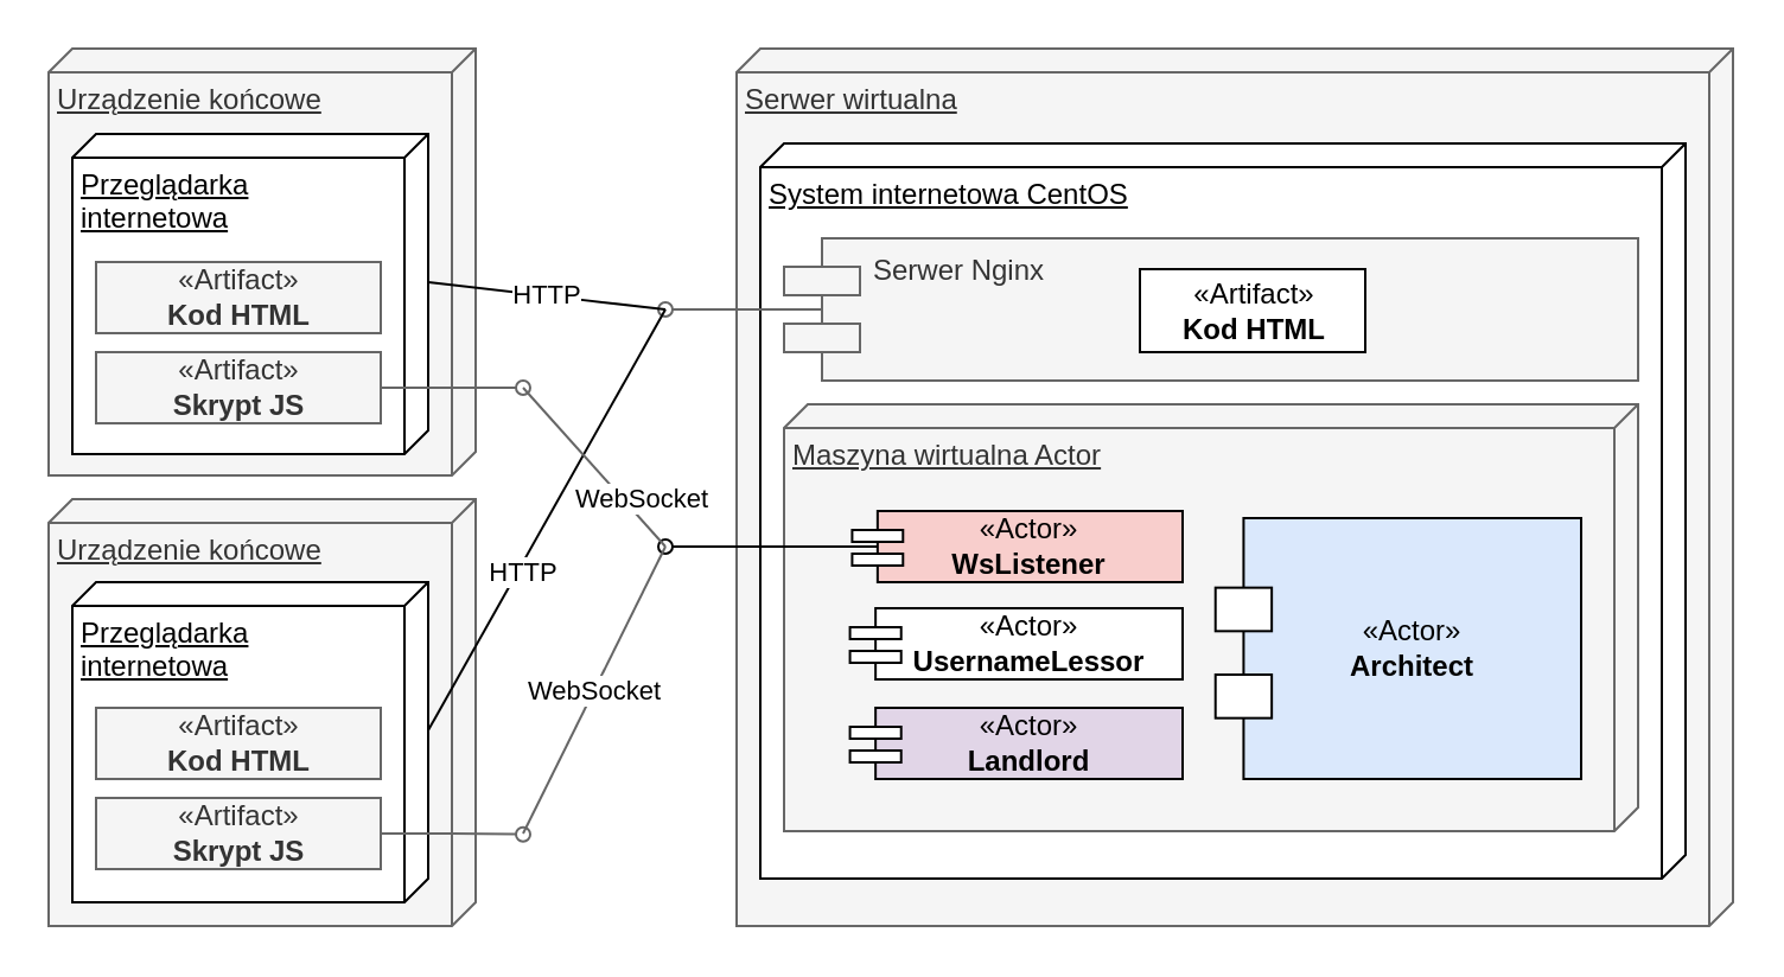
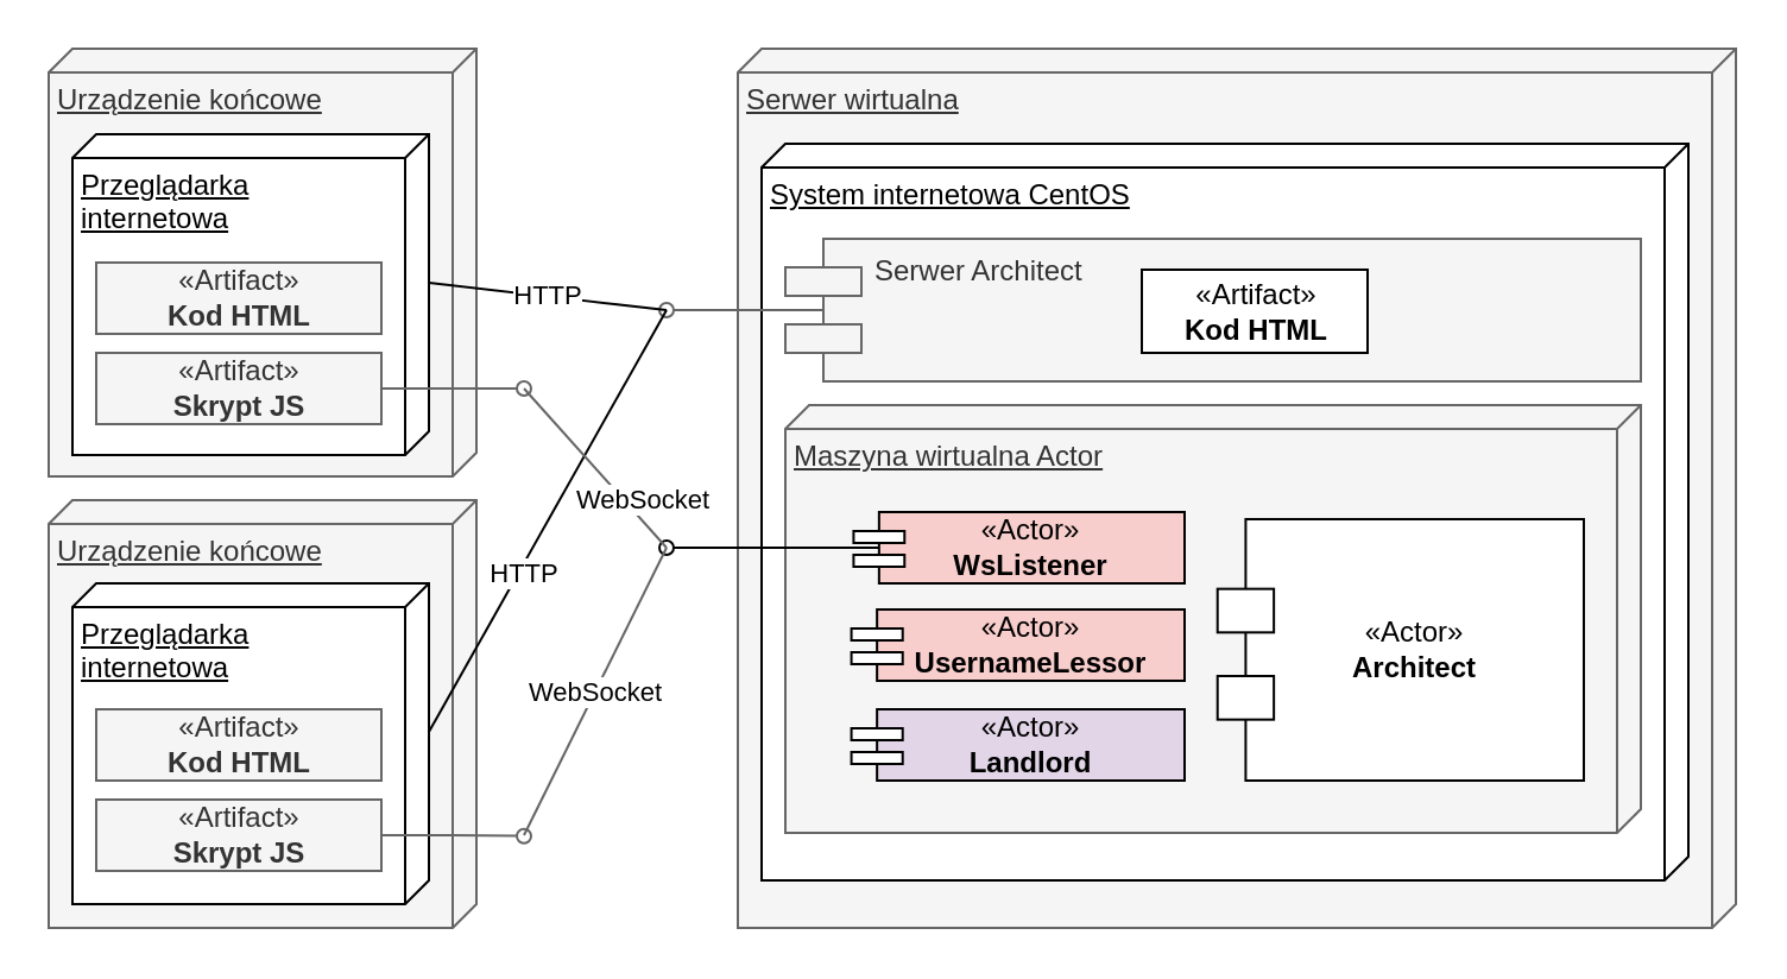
  <mxCell id="0" />
  <mxCell id="1" parent="0" />
  <mxCell id="2" value="Serwer wirtualna" style="verticalAlign=top;align=left;spacingTop=8;spacingLeft=2;spacingRight=12;shape=cube;size=10;direction=south;fontStyle=4;html=1;fillColor=#f5f5f5;strokeColor=#666666;fontColor=#333333;" parent="1" vertex="1"><mxGeometry x="310" y="20" width="420" height="370" as="geometry" /></mxCell>
  <mxCell id="3" value="Urządzenie końcowe" style="verticalAlign=top;align=left;spacingTop=8;spacingLeft=2;spacingRight=12;shape=cube;size=10;direction=south;fontStyle=4;html=1;fillColor=#f5f5f5;strokeColor=#666666;fontColor=#333333;" parent="1" vertex="1"><mxGeometry x="20" y="20" width="180" height="180" as="geometry" /></mxCell>
  <mxCell id="4" value="System internetowa CentOS" style="verticalAlign=top;align=left;spacingTop=8;spacingLeft=2;spacingRight=12;shape=cube;size=10;direction=south;fontStyle=4;html=1;" parent="1" vertex="1"><mxGeometry x="320" y="60" width="390" height="310" as="geometry" /></mxCell>
  <mxCell id="5" value="Maszyna wirtualna Actor" style="verticalAlign=top;align=left;spacingTop=8;spacingLeft=2;spacingRight=12;shape=cube;size=10;direction=south;fontStyle=4;html=1;fillColor=#f5f5f5;strokeColor=#666666;fontColor=#333333;" parent="1" vertex="1"><mxGeometry x="330" y="170" width="360" height="180" as="geometry" /></mxCell>
  <mxCell id="6" style="edgeStyle=orthogonalEdgeStyle;rounded=0;orthogonalLoop=1;jettySize=auto;html=1;endArrow=oval;endFill=0;fillColor=#f5f5f5;strokeColor=#666666;" parent="1" edge="1"><mxGeometry relative="1" as="geometry"><mxPoint x="280" y="130" as="targetPoint" /><mxPoint x="347" y="130" as="sourcePoint" /></mxGeometry></mxCell>
- <mxCell id="7" value="Serwer Nginx" style="shape=component;align=left;spacingLeft=36;fillColor=#f5f5f5;strokeColor=#666666;fontColor=#333333;verticalAlign=top;" parent="1" vertex="1"><mxGeometry x="330" y="100" width="360" height="60" as="geometry" /></mxCell>
+ <mxCell id="7" value="Serwer Architect" style="shape=component;align=left;spacingLeft=36;fillColor=#f5f5f5;strokeColor=#666666;fontColor=#333333;verticalAlign=top;" parent="1" vertex="1"><mxGeometry x="330" y="100" width="360" height="60" as="geometry" /></mxCell>
  <mxCell id="8" value="«Artifact»&lt;br&gt;&lt;b&gt;Kod HTML&lt;/b&gt;" style="html=1;" parent="1" vertex="1"><mxGeometry x="480" y="113" width="95" height="35" as="geometry" /></mxCell>
  <mxCell id="9" value="sds" style="group;verticalAlign=middle;" parent="1" vertex="1" connectable="0"><mxGeometry x="500" y="218" width="166" height="110" as="geometry" /></mxCell>
- <mxCell id="10" value="&lt;div style=&quot;text-align: center&quot;&gt;&lt;span&gt;«Actor»&lt;/span&gt;&lt;br&gt;&lt;b&gt;Architect&lt;/b&gt;&lt;/div&gt;&lt;div style=&quot;text-align: center&quot;&gt;&lt;/div&gt;" style="rounded=0;whiteSpace=wrap;html=1;align=center;fillColor=#dae8fc;" parent="9" vertex="1"><mxGeometry x="23.714" width="142.286" height="110" as="geometry" /></mxCell>
+ <mxCell id="10" value="&lt;div style=&quot;text-align: center&quot;&gt;&lt;span&gt;«Actor»&lt;/span&gt;&lt;br&gt;&lt;b&gt;Architect&lt;/b&gt;&lt;/div&gt;&lt;div style=&quot;text-align: center&quot;&gt;&lt;/div&gt;" style="rounded=0;whiteSpace=wrap;html=1;align=center;" parent="9" vertex="1"><mxGeometry x="23.714" width="142.286" height="110" as="geometry" /></mxCell>
  <mxCell id="11" value="" style="rounded=0;whiteSpace=wrap;html=1;align=left;" parent="9" vertex="1"><mxGeometry x="11.857" y="29.333" width="23.714" height="18.333" as="geometry" /></mxCell>
  <mxCell id="12" value="" style="rounded=0;whiteSpace=wrap;html=1;align=left;" parent="9" vertex="1"><mxGeometry x="11.857" y="66.0" width="23.714" height="18.333" as="geometry" /></mxCell>
  <mxCell id="13" value="sds" style="group;verticalAlign=middle;" parent="1" vertex="1" connectable="0"><mxGeometry x="348" y="215" width="150" height="30" as="geometry" /></mxCell>
  <mxCell id="14" value="&lt;div style=&quot;text-align: center&quot;&gt;&lt;span&gt;«Actor»&lt;/span&gt;&lt;br&gt;&lt;b&gt;WsListener&lt;/b&gt;&lt;/div&gt;&lt;div style=&quot;text-align: center&quot;&gt;&lt;/div&gt;" style="rounded=0;whiteSpace=wrap;html=1;align=center;fillColor=#f8cecc;" parent="13" vertex="1"><mxGeometry x="21.429" width="128.571" height="30" as="geometry" /></mxCell>
  <mxCell id="15" value="" style="rounded=0;whiteSpace=wrap;html=1;align=left;" parent="13" vertex="1"><mxGeometry x="10.714" y="8" width="21.429" height="5" as="geometry" /></mxCell>
  <mxCell id="16" value="" style="rounded=0;whiteSpace=wrap;html=1;align=left;" parent="13" vertex="1"><mxGeometry x="10.714" y="18" width="21.429" height="5" as="geometry" /></mxCell>
  <mxCell id="17" value="sds" style="group;verticalAlign=middle;" parent="1" vertex="1" connectable="0"><mxGeometry x="347" y="298" width="151" height="30" as="geometry" /></mxCell>
  <mxCell id="18" value="&lt;div style=&quot;text-align: center&quot;&gt;&lt;span&gt;«Actor»&lt;/span&gt;&lt;br&gt;&lt;b&gt;Landlord&lt;/b&gt;&lt;/div&gt;&lt;div style=&quot;text-align: center&quot;&gt;&lt;/div&gt;" style="rounded=0;whiteSpace=wrap;html=1;align=center;fillColor=#e1d5e7;" parent="17" vertex="1"><mxGeometry x="21.571" width="129.429" height="30" as="geometry" /></mxCell>
  <mxCell id="19" value="" style="rounded=0;whiteSpace=wrap;html=1;align=left;" parent="17" vertex="1"><mxGeometry x="10.786" y="8" width="21.571" height="5" as="geometry" /></mxCell>
  <mxCell id="20" value="" style="rounded=0;whiteSpace=wrap;html=1;align=left;" parent="17" vertex="1"><mxGeometry x="10.786" y="18" width="21.571" height="5" as="geometry" /></mxCell>
  <mxCell id="21" value="sds" style="group;verticalAlign=middle;" parent="1" vertex="1" connectable="0"><mxGeometry x="347" y="256" width="151" height="30" as="geometry" /></mxCell>
- <mxCell id="22" value="&lt;div style=&quot;text-align: center&quot;&gt;&lt;span&gt;«Actor»&lt;/span&gt;&lt;br&gt;&lt;b&gt;UsernameLessor&lt;/b&gt;&lt;/div&gt;&lt;div style=&quot;text-align: center&quot;&gt;&lt;/div&gt;" style="rounded=0;whiteSpace=wrap;html=1;align=center;" parent="21" vertex="1"><mxGeometry x="21.571" width="129.429" height="30" as="geometry" /></mxCell>
+ <mxCell id="22" value="&lt;div style=&quot;text-align: center&quot;&gt;&lt;span&gt;«Actor»&lt;/span&gt;&lt;br&gt;&lt;b&gt;UsernameLessor&lt;/b&gt;&lt;/div&gt;&lt;div style=&quot;text-align: center&quot;&gt;&lt;/div&gt;" style="rounded=0;whiteSpace=wrap;html=1;align=center;fillColor=#f8cecc;" parent="21" vertex="1"><mxGeometry x="21.571" width="129.429" height="30" as="geometry" /></mxCell>
  <mxCell id="23" value="" style="rounded=0;whiteSpace=wrap;html=1;align=left;" parent="21" vertex="1"><mxGeometry x="10.786" y="8" width="21.571" height="5" as="geometry" /></mxCell>
  <mxCell id="24" value="" style="rounded=0;whiteSpace=wrap;html=1;align=left;" parent="21" vertex="1"><mxGeometry x="10.786" y="18.0" width="21.571" height="5" as="geometry" /></mxCell>
  <mxCell id="25" style="edgeStyle=orthogonalEdgeStyle;rounded=0;orthogonalLoop=1;jettySize=auto;html=1;endArrow=oval;endFill=0;" parent="1" source="14" edge="1"><mxGeometry relative="1" as="geometry"><mxPoint x="280" y="230" as="targetPoint" /></mxGeometry></mxCell>
  <mxCell id="26" value="Urządzenie końcowe" style="verticalAlign=top;align=left;spacingTop=8;spacingLeft=2;spacingRight=12;shape=cube;size=10;direction=south;fontStyle=4;html=1;fillColor=#f5f5f5;strokeColor=#666666;fontColor=#333333;" parent="1" vertex="1"><mxGeometry x="20" y="210" width="180" height="180" as="geometry" /></mxCell>
  <mxCell id="27" value="HTTP" style="rounded=0;orthogonalLoop=1;jettySize=auto;html=1;exitX=0;exitY=0;exitDx=62.5;exitDy=0;exitPerimeter=0;endArrow=none;endFill=0;" parent="1" source="28" edge="1"><mxGeometry relative="1" as="geometry"><mxPoint x="280" y="130" as="targetPoint" /></mxGeometry></mxCell>
  <mxCell id="28" value="Przeglądarka&lt;br&gt;internetowa" style="verticalAlign=top;align=left;spacingTop=8;spacingLeft=2;spacingRight=12;shape=cube;size=10;direction=south;fontStyle=4;html=1;" parent="1" vertex="1"><mxGeometry x="30" y="56" width="150" height="135" as="geometry" /></mxCell>
  <mxCell id="29" value="HTTP" style="edgeStyle=none;rounded=0;orthogonalLoop=1;jettySize=auto;html=1;exitX=0;exitY=0;exitDx=62.5;exitDy=0;exitPerimeter=0;endArrow=none;endFill=0;" parent="1" source="30" edge="1"><mxGeometry x="-0.231" y="-2" relative="1" as="geometry"><mxPoint x="280" y="130" as="targetPoint" /><mxPoint as="offset" /></mxGeometry></mxCell>
  <mxCell id="30" value="Przeglądarka&lt;br&gt;internetowa" style="verticalAlign=top;align=left;spacingTop=8;spacingLeft=2;spacingRight=12;shape=cube;size=10;direction=south;fontStyle=4;html=1;" parent="1" vertex="1"><mxGeometry x="30" y="245" width="150" height="135" as="geometry" /></mxCell>
  <mxCell id="31" value="«Artifact»&lt;br&gt;&lt;b&gt;Kod HTML&lt;/b&gt;" style="html=1;fillColor=#f5f5f5;strokeColor=#666666;fontColor=#333333;" parent="1" vertex="1"><mxGeometry x="40" y="110" width="120" height="30" as="geometry" /></mxCell>
  <mxCell id="32" style="edgeStyle=orthogonalEdgeStyle;rounded=0;orthogonalLoop=1;jettySize=auto;html=1;exitX=1;exitY=0.5;exitDx=0;exitDy=0;endArrow=oval;endFill=0;fillColor=#f5f5f5;strokeColor=#666666;" parent="1" source="33" edge="1"><mxGeometry relative="1" as="geometry"><mxPoint x="220" y="163" as="targetPoint" /></mxGeometry></mxCell>
  <mxCell id="33" value="«Artifact»&lt;br&gt;&lt;b&gt;Skrypt JS&lt;/b&gt;" style="html=1;fillColor=#f5f5f5;strokeColor=#666666;fontColor=#333333;" parent="1" vertex="1"><mxGeometry x="40" y="148" width="120" height="30" as="geometry" /></mxCell>
  <mxCell id="34" value="«Artifact»&lt;br&gt;&lt;b&gt;Kod HTML&lt;/b&gt;" style="html=1;fillColor=#f5f5f5;strokeColor=#666666;fontColor=#333333;" parent="1" vertex="1"><mxGeometry x="40" y="298" width="120" height="30" as="geometry" /></mxCell>
  <mxCell id="35" style="edgeStyle=orthogonalEdgeStyle;rounded=0;orthogonalLoop=1;jettySize=auto;html=1;exitX=1;exitY=0.5;exitDx=0;exitDy=0;endArrow=oval;endFill=0;fillColor=#f5f5f5;strokeColor=#666666;" parent="1" source="36" edge="1"><mxGeometry relative="1" as="geometry"><mxPoint x="220" y="351.345" as="targetPoint" /></mxGeometry></mxCell>
  <mxCell id="36" value="«Artifact»&lt;br&gt;&lt;b&gt;Skrypt JS&lt;/b&gt;" style="html=1;fillColor=#f5f5f5;strokeColor=#666666;fontColor=#333333;" parent="1" vertex="1"><mxGeometry x="40" y="336" width="120" height="30" as="geometry" /></mxCell>
  <mxCell id="37" value="WebSocket" style="rounded=0;orthogonalLoop=1;jettySize=auto;html=1;endArrow=none;endFill=0;fillColor=#f5f5f5;strokeColor=#666666;" parent="1" edge="1"><mxGeometry relative="1" as="geometry"><mxPoint x="220" y="351" as="targetPoint" /><mxPoint x="280" y="230" as="sourcePoint" /></mxGeometry></mxCell>
  <mxCell id="38" value="WebSocket" style="rounded=0;orthogonalLoop=1;jettySize=auto;html=1;endArrow=none;endFill=0;fillColor=#f5f5f5;strokeColor=#666666;" parent="1" edge="1"><mxGeometry x="-0.52" y="-6" relative="1" as="geometry"><mxPoint x="220" y="163" as="targetPoint" /><mxPoint x="280" y="230" as="sourcePoint" /><mxPoint as="offset" /></mxGeometry></mxCell>
